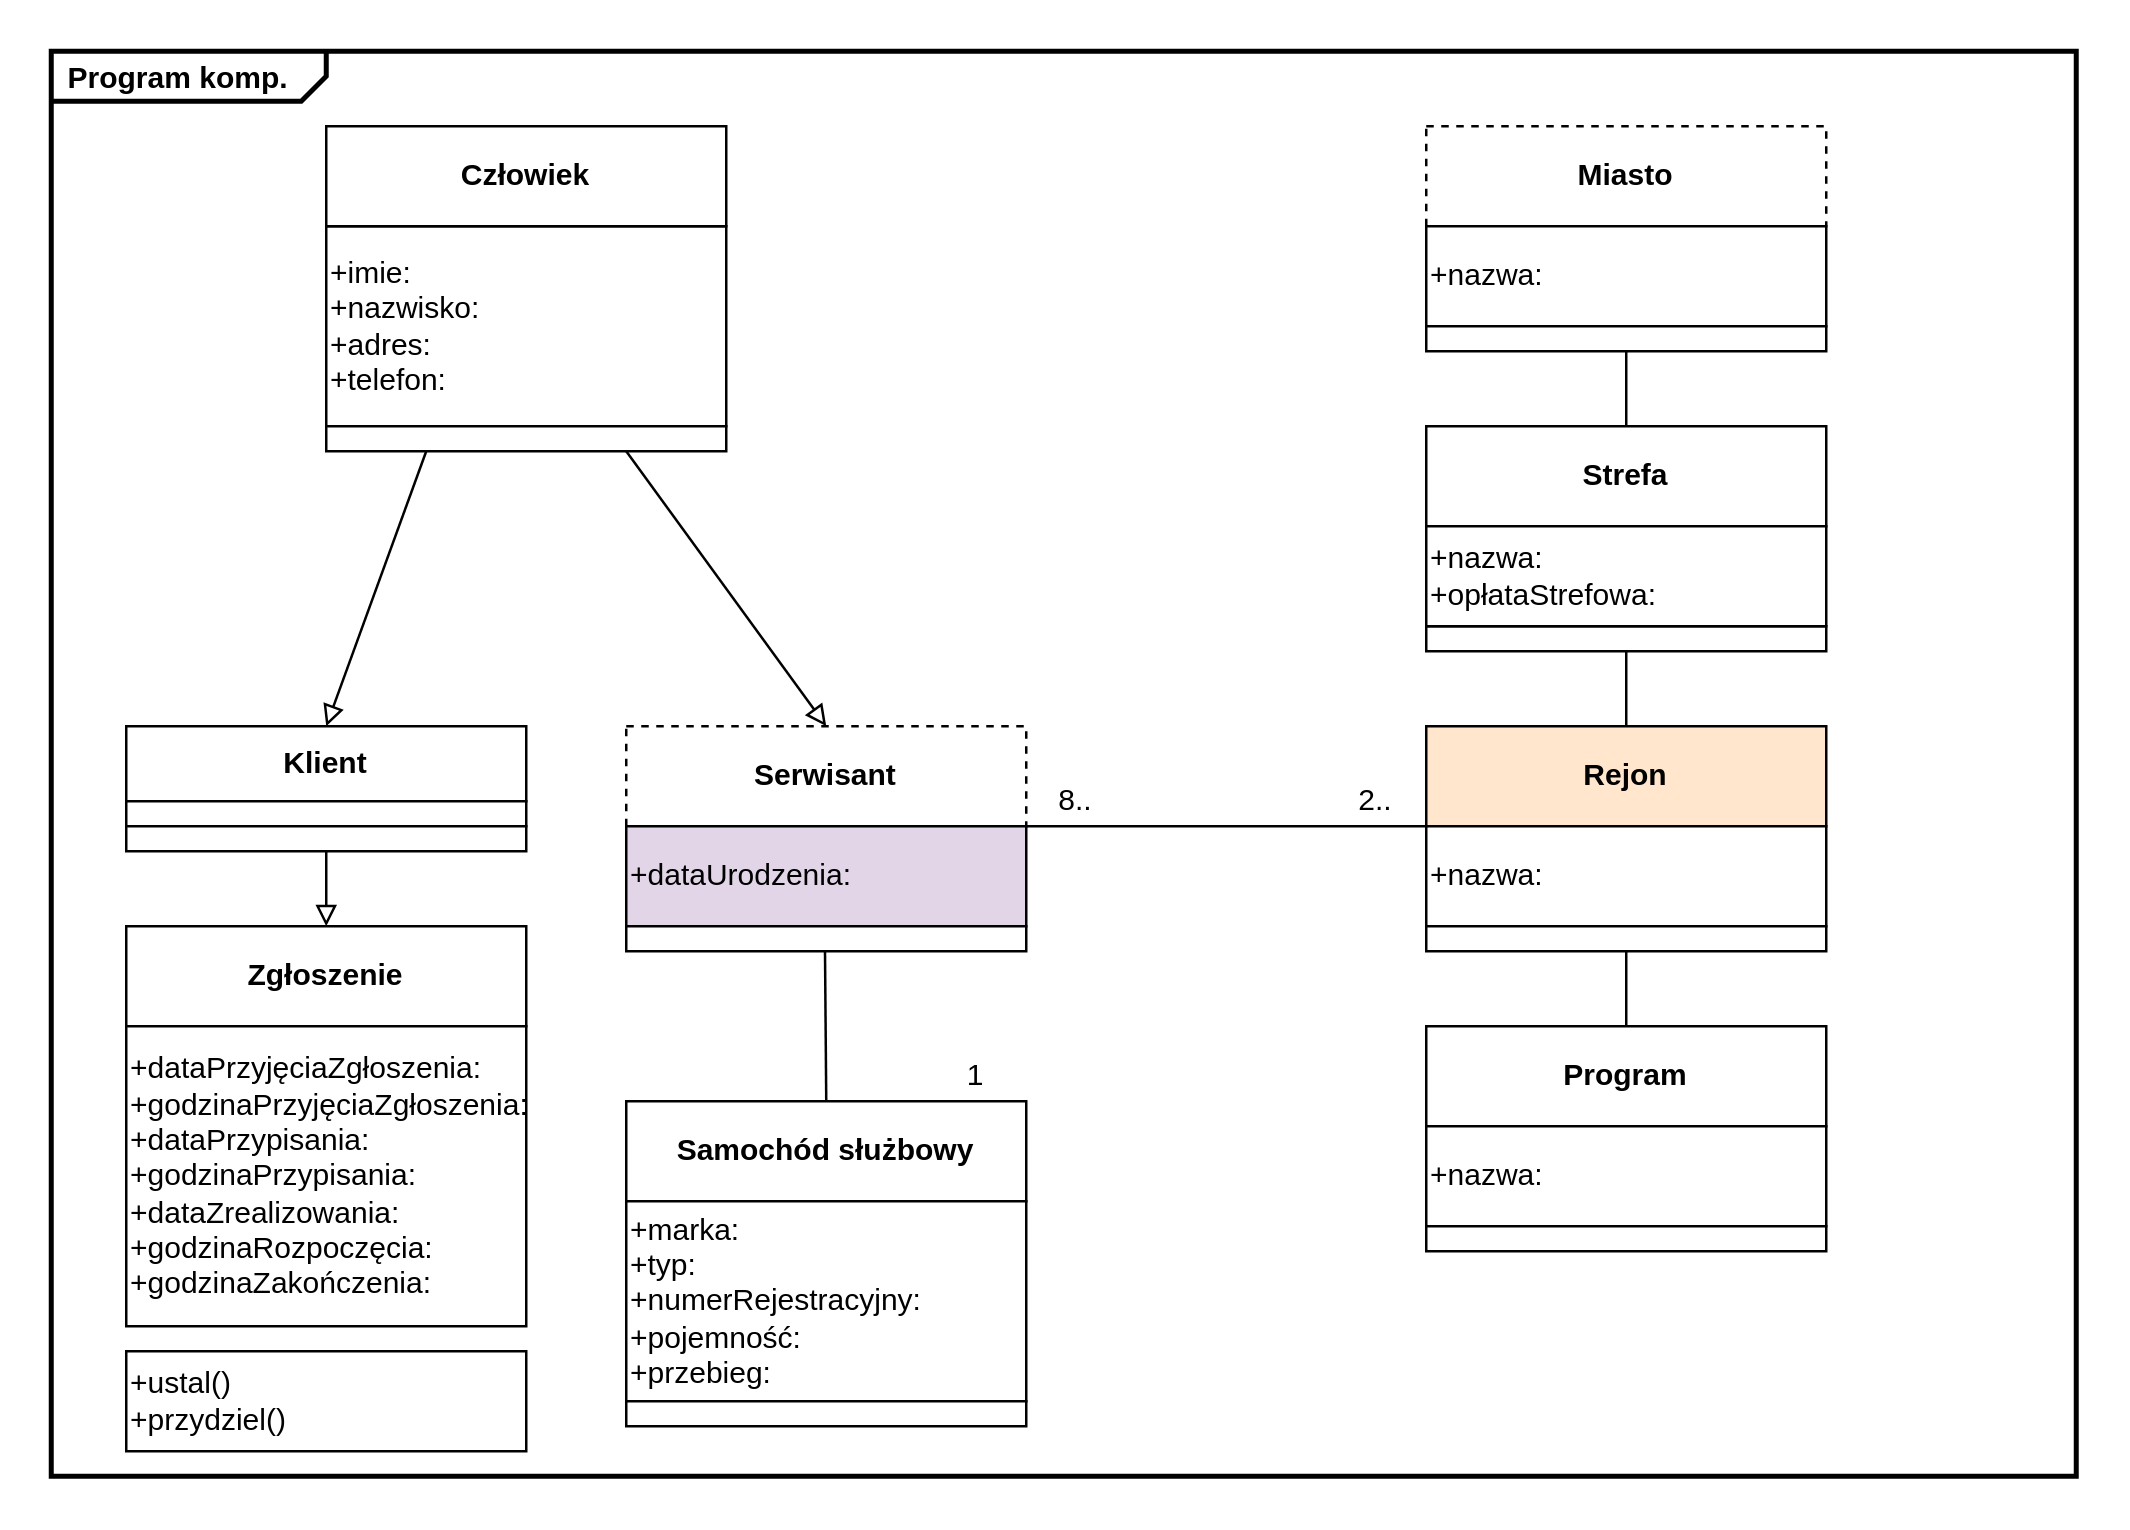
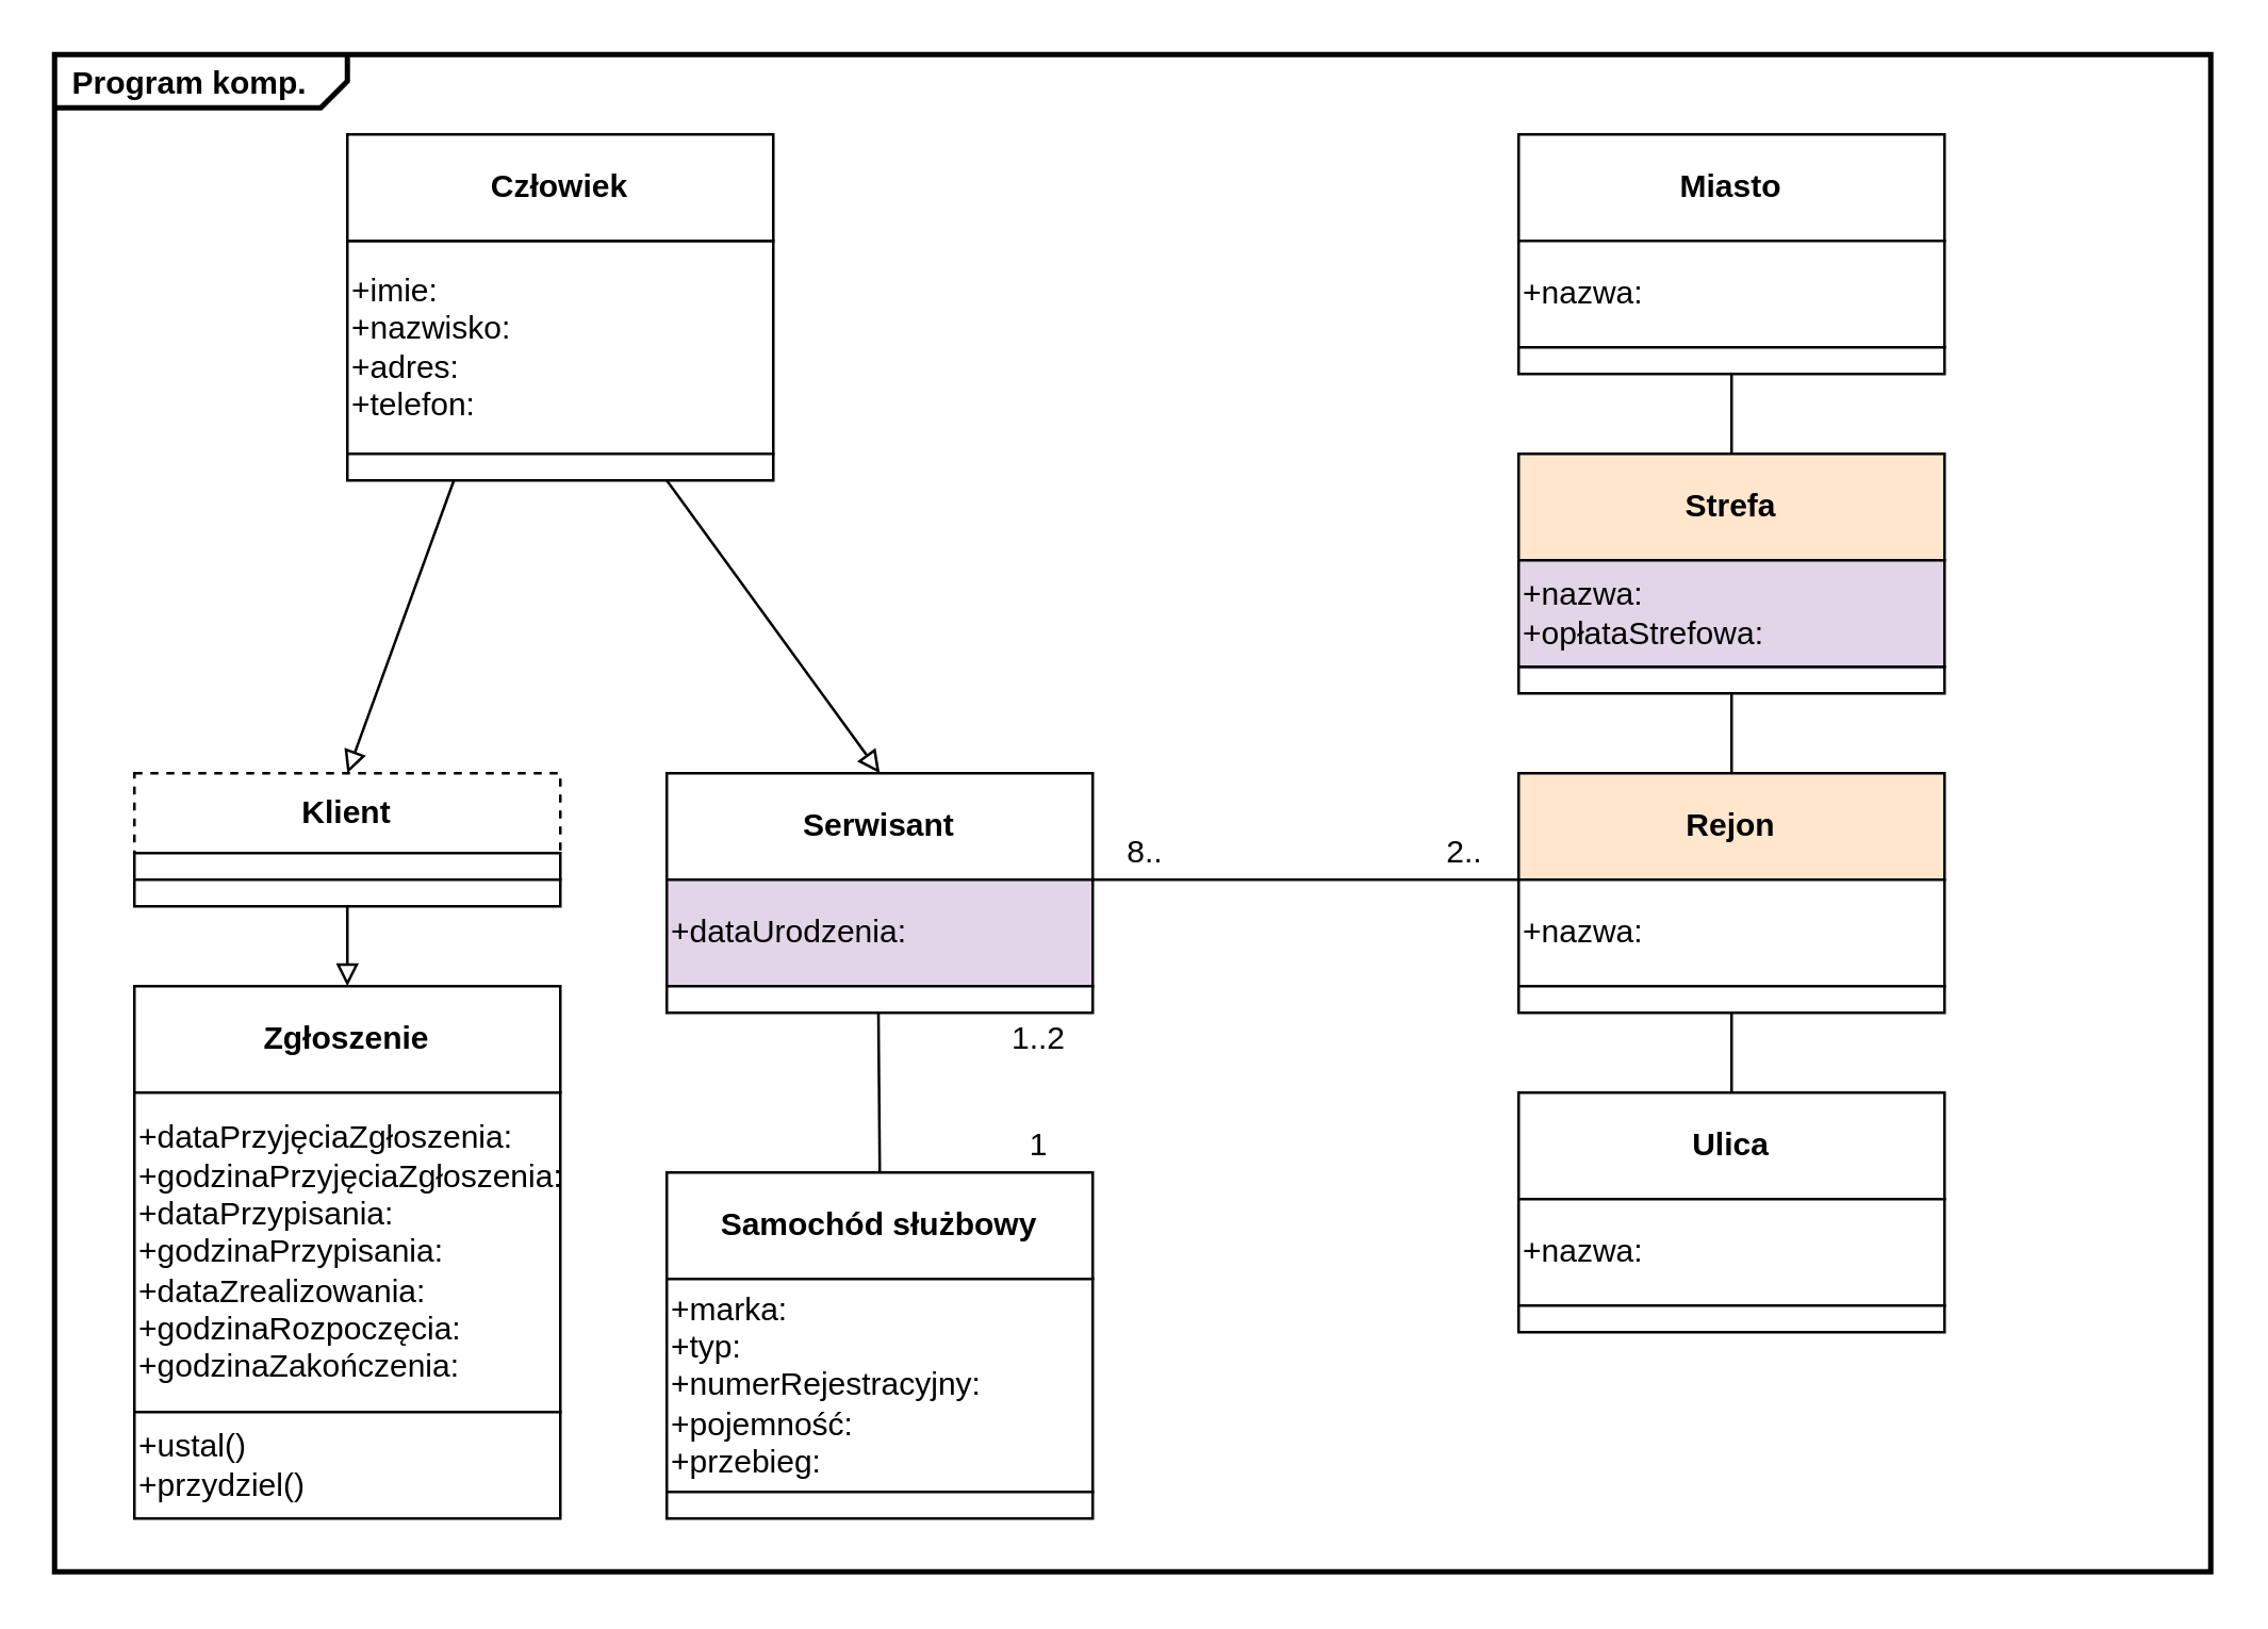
  <mxCell id="0" />
  <mxCell id="1" parent="0" />
  <mxCell id="2" value="&lt;p style=&quot;margin: 0px ; margin-top: 4px ; margin-left: 7px ; text-align: left&quot;&gt;&lt;b&gt;Program komp.&lt;/b&gt;&lt;/p&gt;" style="html=1;shape=mxgraph.sysml.package;overflow=fill;labelX=110;strokeWidth=2;align=center;" parent="1" vertex="1"><mxGeometry x="20" y="20" width="810" height="570" as="geometry" /></mxCell>
  <mxCell id="3" value="+imie:&lt;br&gt;+nazwisko:&lt;br&gt;+adres:&amp;nbsp;&lt;br&gt;+telefon:" style="rounded=0;whiteSpace=wrap;html=1;align=left;" parent="1" vertex="1"><mxGeometry x="130" y="90" width="160" height="80" as="geometry" /></mxCell>
  <mxCell id="4" value="&lt;b&gt;Człowiek&lt;/b&gt;" style="rounded=0;whiteSpace=wrap;html=1;" parent="1" vertex="1"><mxGeometry x="130" y="50" width="160" height="40" as="geometry" /></mxCell>
  <mxCell id="5" value="" style="rounded=0;whiteSpace=wrap;html=1;" parent="1" vertex="1"><mxGeometry x="130" y="170" width="160" height="10" as="geometry" /></mxCell>
- <mxCell id="6" value="&lt;b&gt;Klient&lt;/b&gt;" style="rounded=0;whiteSpace=wrap;html=1;" parent="1" vertex="1"><mxGeometry x="50" y="290" width="160" height="30" as="geometry" /></mxCell>
+ <mxCell id="6" value="&lt;b&gt;Klient&lt;/b&gt;" style="rounded=0;whiteSpace=wrap;html=1;dashed=1;" parent="1" vertex="1"><mxGeometry x="50" y="290" width="160" height="30" as="geometry" /></mxCell>
  <mxCell id="7" value="" style="rounded=0;whiteSpace=wrap;html=1;" parent="1" vertex="1"><mxGeometry x="50" y="320" width="160" height="10" as="geometry" /></mxCell>
  <mxCell id="8" value="" style="rounded=0;whiteSpace=wrap;html=1;" parent="1" vertex="1"><mxGeometry x="50" y="330" width="160" height="10" as="geometry" /></mxCell>
  <mxCell id="9" value="&lt;b&gt;Zgłoszenie&lt;/b&gt;" style="rounded=0;whiteSpace=wrap;html=1;" parent="1" vertex="1"><mxGeometry x="50" y="370" width="160" height="40" as="geometry" /></mxCell>
  <mxCell id="10" value="+dataPrzyjęciaZgłoszenia:&lt;br&gt;+godzinaPrzyjęciaZgłoszenia:&lt;br&gt;+dataPrzypisania:&lt;br&gt;+godzinaPrzypisania:&lt;br&gt;+dataZrealizowania:&lt;br&gt;+godzinaRozpoczęcia:&lt;br&gt;+godzinaZakończenia:" style="rounded=0;whiteSpace=wrap;html=1;align=left;" parent="1" vertex="1"><mxGeometry x="50" y="410" width="160" height="120" as="geometry" /></mxCell>
- <mxCell id="11" value="+ustal()&lt;br&gt;&lt;div&gt;&lt;span&gt;+przydziel()&lt;/span&gt;&lt;/div&gt;" style="rounded=0;whiteSpace=wrap;html=1;align=left;" parent="1" vertex="1"><mxGeometry x="50" y="540" width="160" height="40" as="geometry" /></mxCell>
- <mxCell id="12" value="&lt;b&gt;Serwisant&lt;/b&gt;" style="rounded=0;whiteSpace=wrap;html=1;dashed=1;" parent="1" vertex="1"><mxGeometry x="250" y="290" width="160" height="40" as="geometry" /></mxCell>
+ <mxCell id="11" value="+ustal()&lt;br&gt;&lt;div&gt;&lt;span&gt;+przydziel()&lt;/span&gt;&lt;/div&gt;" style="rounded=0;whiteSpace=wrap;html=1;align=left;" parent="1" vertex="1"><mxGeometry x="50" y="530" width="160" height="40" as="geometry" /></mxCell>
+ <mxCell id="12" value="&lt;b&gt;Serwisant&lt;/b&gt;" style="rounded=0;whiteSpace=wrap;html=1;" parent="1" vertex="1"><mxGeometry x="250" y="290" width="160" height="40" as="geometry" /></mxCell>
  <mxCell id="13" value="+dataUrodzenia:" style="rounded=0;whiteSpace=wrap;html=1;align=left;fillColor=#e1d5e7;" parent="1" vertex="1"><mxGeometry x="250" y="330" width="160" height="40" as="geometry" /></mxCell>
  <mxCell id="14" value="" style="rounded=0;whiteSpace=wrap;html=1;" parent="1" vertex="1"><mxGeometry x="250" y="370" width="160" height="10" as="geometry" /></mxCell>
  <mxCell id="15" value="&lt;b&gt;Samochód służbowy&lt;/b&gt;" style="rounded=0;whiteSpace=wrap;html=1;" parent="1" vertex="1"><mxGeometry x="250" y="440" width="160" height="40" as="geometry" /></mxCell>
  <mxCell id="16" value="+marka:&lt;br&gt;+typ:&lt;br&gt;+numerRejestracyjny:&lt;br&gt;+pojemność:&lt;br&gt;+przebieg:" style="rounded=0;whiteSpace=wrap;html=1;align=left;" parent="1" vertex="1"><mxGeometry x="250" y="480" width="160" height="80" as="geometry" /></mxCell>
  <mxCell id="17" value="" style="rounded=0;whiteSpace=wrap;html=1;" parent="1" vertex="1"><mxGeometry x="250" y="560" width="160" height="10" as="geometry" /></mxCell>
- <mxCell id="18" value="&lt;b&gt;Miasto&lt;/b&gt;" style="rounded=0;whiteSpace=wrap;html=1;dashed=1;" parent="1" vertex="1"><mxGeometry x="570" y="50" width="160" height="40" as="geometry" /></mxCell>
+ <mxCell id="18" value="&lt;b&gt;Miasto&lt;/b&gt;" style="rounded=0;whiteSpace=wrap;html=1;" parent="1" vertex="1"><mxGeometry x="570" y="50" width="160" height="40" as="geometry" /></mxCell>
  <mxCell id="19" value="+nazwa:" style="rounded=0;whiteSpace=wrap;html=1;align=left;" parent="1" vertex="1"><mxGeometry x="570" y="90" width="160" height="40" as="geometry" /></mxCell>
- <mxCell id="20" value="&lt;b&gt;Strefa&lt;/b&gt;" style="rounded=0;whiteSpace=wrap;html=1;" parent="1" vertex="1"><mxGeometry x="570" y="170" width="160" height="40" as="geometry" /></mxCell>
+ <mxCell id="20" value="&lt;b&gt;Strefa&lt;/b&gt;" style="rounded=0;whiteSpace=wrap;html=1;fillColor=#ffe6cc;" parent="1" vertex="1"><mxGeometry x="570" y="170" width="160" height="40" as="geometry" /></mxCell>
  <mxCell id="21" value="" style="rounded=0;whiteSpace=wrap;html=1;" parent="1" vertex="1"><mxGeometry x="570" y="130" width="160" height="10" as="geometry" /></mxCell>
  <mxCell id="22" value="" style="rounded=0;whiteSpace=wrap;html=1;" parent="1" vertex="1"><mxGeometry x="570" y="250" width="160" height="10" as="geometry" /></mxCell>
- <mxCell id="23" value="+nazwa:&lt;br&gt;+opłataStrefowa:" style="rounded=0;whiteSpace=wrap;html=1;align=left;" parent="1" vertex="1"><mxGeometry x="570" y="210" width="160" height="40" as="geometry" /></mxCell>
+ <mxCell id="23" value="+nazwa:&lt;br&gt;+opłataStrefowa:" style="rounded=0;whiteSpace=wrap;html=1;align=left;fillColor=#e1d5e7;" parent="1" vertex="1"><mxGeometry x="570" y="210" width="160" height="40" as="geometry" /></mxCell>
  <mxCell id="24" value="&lt;b&gt;Rejon&lt;/b&gt;" style="rounded=0;whiteSpace=wrap;html=1;fillColor=#ffe6cc;" parent="1" vertex="1"><mxGeometry x="570" y="290" width="160" height="40" as="geometry" /></mxCell>
  <mxCell id="25" value="+nazwa:" style="rounded=0;whiteSpace=wrap;html=1;align=left;" parent="1" vertex="1"><mxGeometry x="570" y="330" width="160" height="40" as="geometry" /></mxCell>
  <mxCell id="26" value="" style="rounded=0;whiteSpace=wrap;html=1;" parent="1" vertex="1"><mxGeometry x="570" y="370" width="160" height="10" as="geometry" /></mxCell>
- <mxCell id="27" value="&lt;b&gt;Program&lt;/b&gt;" style="rounded=0;whiteSpace=wrap;html=1;" parent="1" vertex="1"><mxGeometry x="570" y="410" width="160" height="40" as="geometry" /></mxCell>
+ <mxCell id="27" value="&lt;b&gt;Ulica&lt;/b&gt;" style="rounded=0;whiteSpace=wrap;html=1;" parent="1" vertex="1"><mxGeometry x="570" y="410" width="160" height="40" as="geometry" /></mxCell>
  <mxCell id="28" value="+nazwa:" style="rounded=0;whiteSpace=wrap;html=1;align=left;" parent="1" vertex="1"><mxGeometry x="570" y="450" width="160" height="40" as="geometry" /></mxCell>
  <mxCell id="29" value="" style="rounded=0;whiteSpace=wrap;html=1;" parent="1" vertex="1"><mxGeometry x="570" y="490" width="160" height="10" as="geometry" /></mxCell>
  <mxCell id="30" value="" style="endArrow=none;html=1;exitX=0.5;exitY=0;exitDx=0;exitDy=0;" parent="1" source="15" edge="1"><mxGeometry width="50" height="50" relative="1" as="geometry"><mxPoint x="330" y="410" as="sourcePoint" /><mxPoint x="329.5" y="380" as="targetPoint" /></mxGeometry></mxCell>
  <mxCell id="31" value="" style="endArrow=none;html=1;exitX=1;exitY=0;exitDx=0;exitDy=0;entryX=0;entryY=0;entryDx=0;entryDy=0;" parent="1" source="13" target="25" edge="1"><mxGeometry width="50" height="50" relative="1" as="geometry"><mxPoint x="520" y="420" as="sourcePoint" /><mxPoint x="570" y="370" as="targetPoint" /></mxGeometry></mxCell>
  <mxCell id="32" value="" style="endArrow=none;html=1;exitX=0.5;exitY=1;exitDx=0;exitDy=0;" parent="1" source="22" edge="1"><mxGeometry width="50" height="50" relative="1" as="geometry"><mxPoint x="600" y="350" as="sourcePoint" /><mxPoint x="650" y="290" as="targetPoint" /></mxGeometry></mxCell>
  <mxCell id="33" value="" style="endArrow=none;html=1;exitX=0.5;exitY=0;exitDx=0;exitDy=0;entryX=0.5;entryY=1;entryDx=0;entryDy=0;" parent="1" source="20" target="21" edge="1"><mxGeometry width="50" height="50" relative="1" as="geometry"><mxPoint x="600" y="230" as="sourcePoint" /><mxPoint x="650" y="180" as="targetPoint" /></mxGeometry></mxCell>
  <mxCell id="34" value="" style="endArrow=none;html=1;exitX=0.5;exitY=1;exitDx=0;exitDy=0;" parent="1" source="26" edge="1"><mxGeometry width="50" height="50" relative="1" as="geometry"><mxPoint x="680" y="590" as="sourcePoint" /><mxPoint x="650" y="410" as="targetPoint" /></mxGeometry></mxCell>
  <mxCell id="35" value="8.." style="text;html=1;strokeColor=none;fillColor=none;align=center;verticalAlign=middle;whiteSpace=wrap;rounded=0;" parent="1" vertex="1"><mxGeometry x="410" y="310" width="40" height="20" as="geometry" /></mxCell>
  <mxCell id="36" value="2.." style="text;html=1;strokeColor=none;fillColor=none;align=center;verticalAlign=middle;whiteSpace=wrap;rounded=0;" parent="1" vertex="1"><mxGeometry x="530" y="310" width="40" height="20" as="geometry" /></mxCell>
+ <mxCell id="37" value="1..2" style="text;html=1;strokeColor=none;fillColor=none;align=center;verticalAlign=middle;whiteSpace=wrap;rounded=0;" parent="1" vertex="1"><mxGeometry x="370" y="380" width="40" height="20" as="geometry" /></mxCell>
  <mxCell id="38" value="1" style="text;html=1;strokeColor=none;fillColor=none;align=center;verticalAlign=middle;whiteSpace=wrap;rounded=0;" parent="1" vertex="1"><mxGeometry x="370" y="420" width="40" height="20" as="geometry" /></mxCell>
  <mxCell id="39" value="" style="endArrow=block;html=1;endFill=0;entryX=0.5;entryY=0;entryDx=0;entryDy=0;" parent="1" target="12" edge="1"><mxGeometry width="50" height="50" relative="1" as="geometry"><mxPoint x="250" y="180" as="sourcePoint" /><mxPoint x="300" y="130" as="targetPoint" /></mxGeometry></mxCell>
  <mxCell id="40" value="" style="endArrow=block;html=1;endFill=0;entryX=0.5;entryY=0;entryDx=0;entryDy=0;" parent="1" target="6" edge="1"><mxGeometry width="50" height="50" relative="1" as="geometry"><mxPoint x="170" y="180" as="sourcePoint" /><mxPoint x="220" y="130" as="targetPoint" /></mxGeometry></mxCell>
  <mxCell id="41" value="" style="endArrow=block;html=1;endFill=0;entryX=0.5;entryY=0;entryDx=0;entryDy=0;" parent="1" target="9" edge="1"><mxGeometry width="50" height="50" relative="1" as="geometry"><mxPoint x="130" y="340" as="sourcePoint" /><mxPoint x="180" y="290" as="targetPoint" /></mxGeometry></mxCell>
